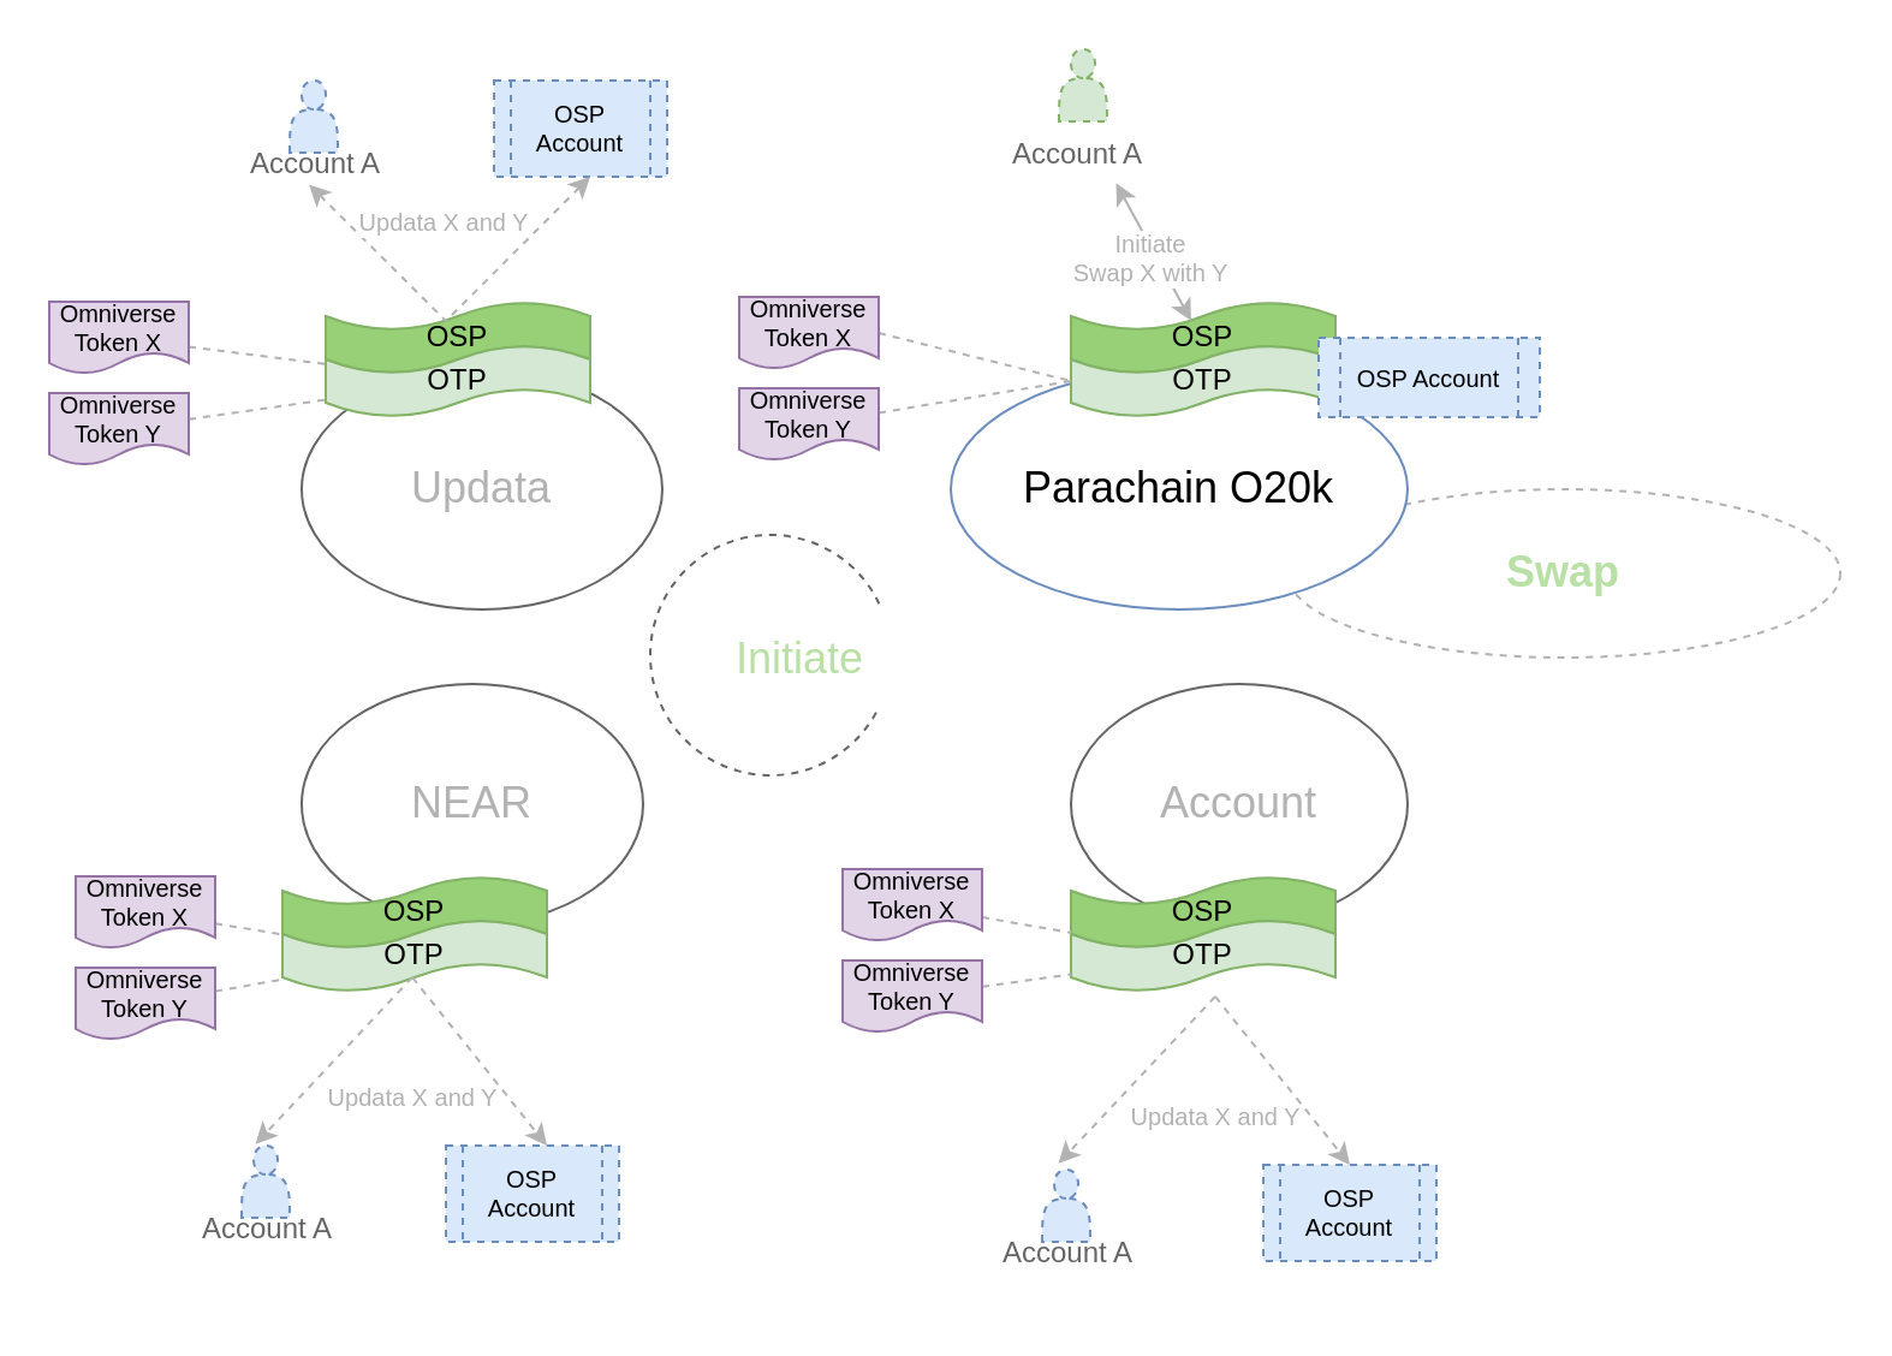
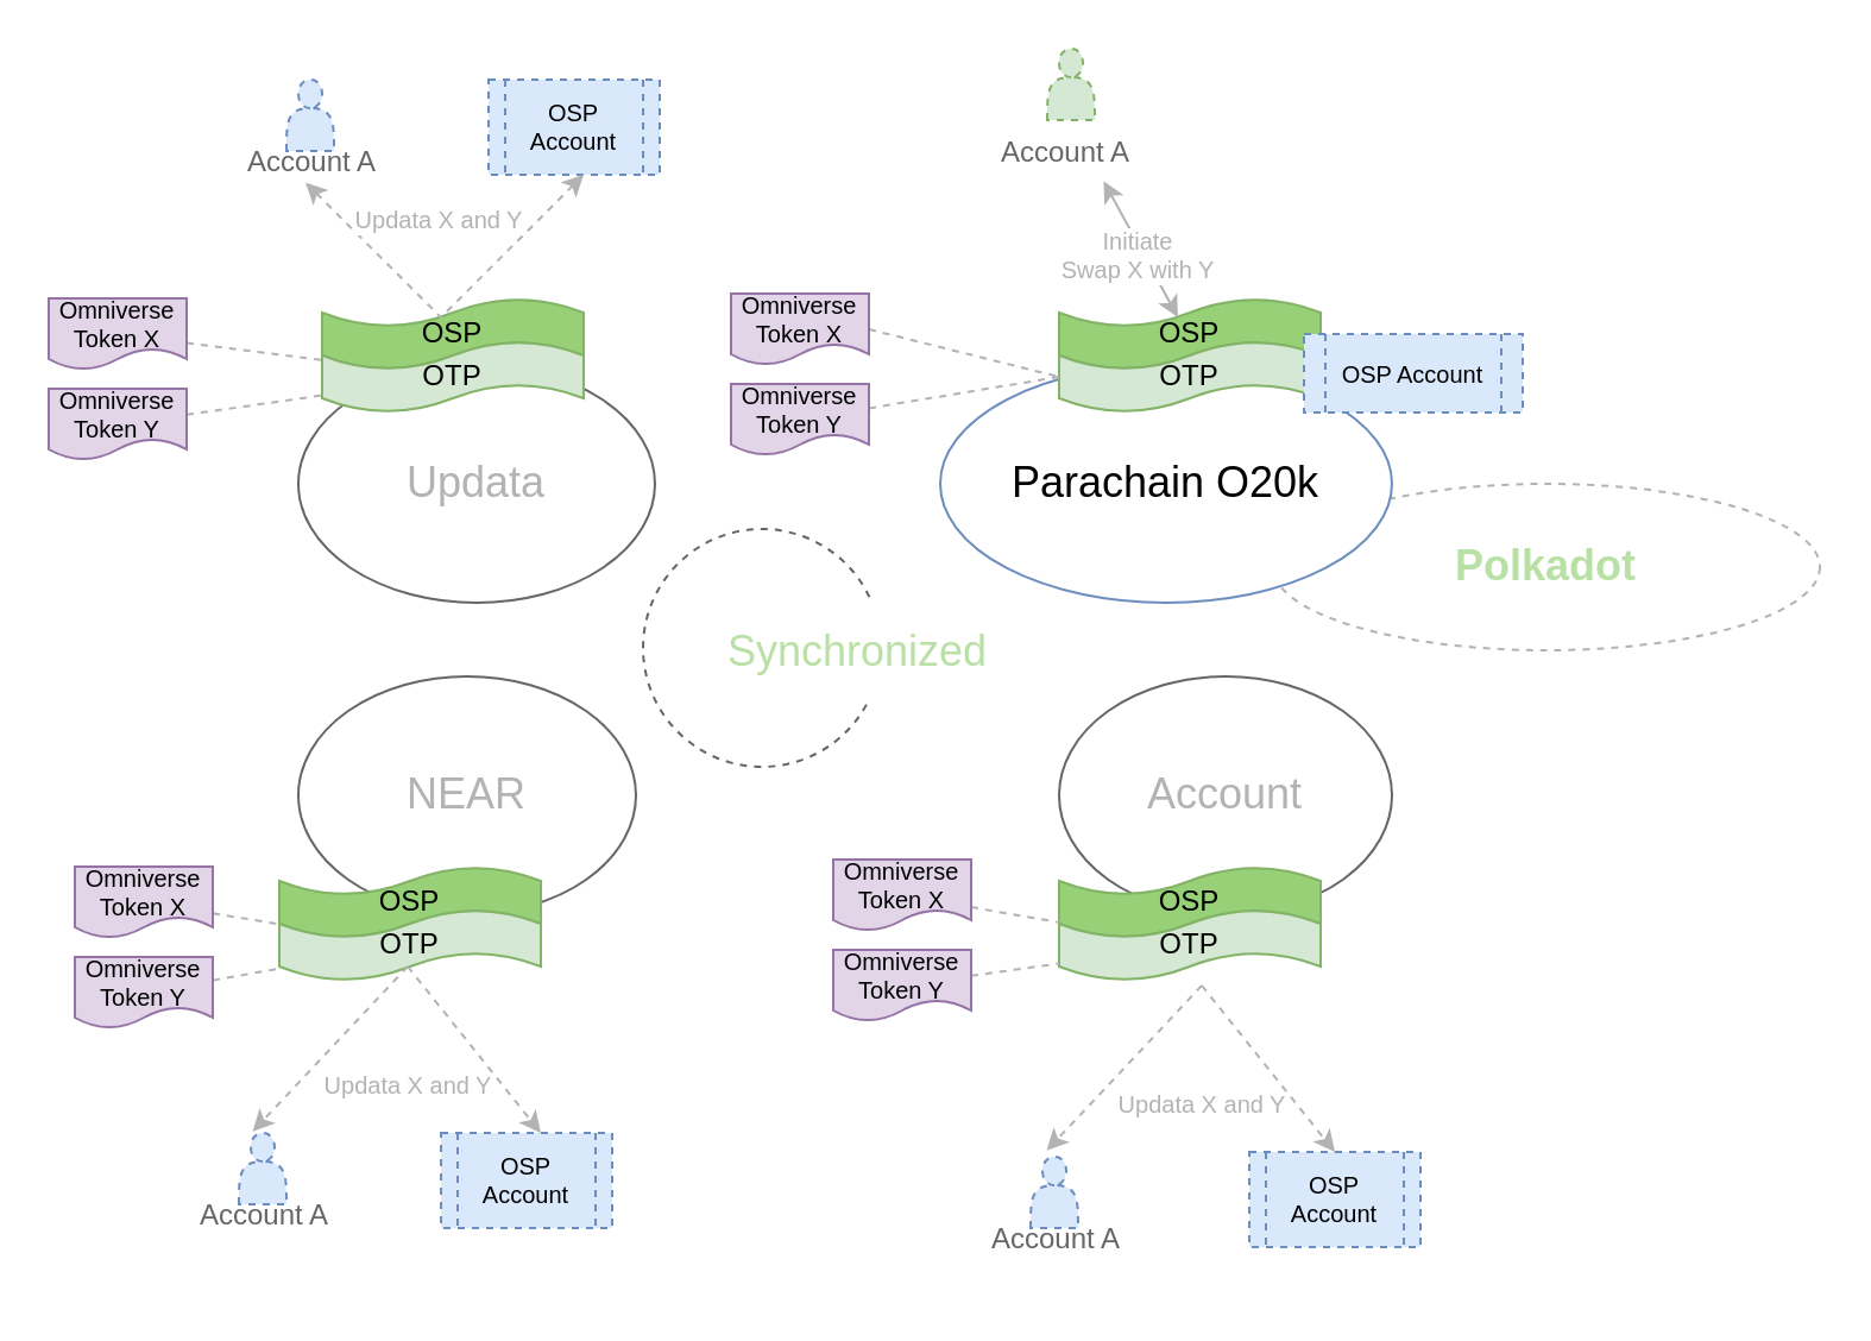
  <mxCell id="0" />
  <mxCell id="1" parent="0" />
- <mxCell id="2" value="&lt;font color=&quot;#b9e0a5&quot;&gt;&lt;b&gt;Swap&lt;/b&gt;&lt;/font&gt;" style="ellipse;whiteSpace=wrap;html=1;fillColor=none;fontSize=18;strokeColor=#B3B3B3;fontColor=#B3B3B3;dashed=1;" parent="1" vertex="1"><mxGeometry x="535" y="203" width="230" height="70" as="geometry" /></mxCell>
+ <mxCell id="2" value="&lt;font color=&quot;#b9e0a5&quot;&gt;&lt;b&gt;Polkadot&lt;/b&gt;&lt;/font&gt;" style="ellipse;whiteSpace=wrap;html=1;fillColor=none;fontSize=18;strokeColor=#B3B3B3;fontColor=#B3B3B3;dashed=1;" parent="1" vertex="1"><mxGeometry x="535" y="203" width="230" height="70" as="geometry" /></mxCell>
  <mxCell id="3" value="Parachain O20k" style="ellipse;whiteSpace=wrap;html=1;fontSize=18;fillColor=#ffffff;strokeColor=#6c8ebf;" parent="1" vertex="1"><mxGeometry x="395" y="153" width="190" height="100" as="geometry" /></mxCell>
  <mxCell id="4" value="Updata" style="ellipse;whiteSpace=wrap;html=1;fontSize=18;fillColor=none;fontColor=#B3B3B3;strokeColor=#666666;" parent="1" vertex="1"><mxGeometry x="125" y="153" width="150" height="100" as="geometry" /></mxCell>
  <mxCell id="5" value="NEAR" style="ellipse;whiteSpace=wrap;html=1;fontSize=18;fillColor=none;fontColor=#B3B3B3;strokeColor=#666666;" parent="1" vertex="1"><mxGeometry x="125" y="284" width="142" height="100" as="geometry" /></mxCell>
  <mxCell id="6" value="Account" style="ellipse;whiteSpace=wrap;html=1;fontSize=18;fillColor=none;fontColor=#B3B3B3;strokeColor=#666666;" parent="1" vertex="1"><mxGeometry x="445" y="284" width="140" height="100" as="geometry" /></mxCell>
  <mxCell id="7" value="OSP Account" style="shape=process;whiteSpace=wrap;html=1;backgroundOutline=1;dashed=1;strokeColor=#6c8ebf;fontSize=10;fillColor=#dae8fc;" parent="1" vertex="1"><mxGeometry x="525" y="484" width="72" height="40" as="geometry" /></mxCell>
  <mxCell id="8" value="" style="group" parent="1" vertex="1" connectable="0"><mxGeometry x="270" y="222" width="180" height="100" as="geometry" /></mxCell>
  <mxCell id="9" value="" style="verticalLabelPosition=bottom;verticalAlign=top;html=1;shape=mxgraph.basic.arc;startAngle=0.329;endAngle=0.186;strokeColor=#666666;fontSize=10;fontColor=#666666;fillColor=default;dashed=1;" parent="8" vertex="1"><mxGeometry width="100" height="100" as="geometry" /></mxCell>
- <mxCell id="10" value="Initiate" style="text;strokeColor=none;fillColor=none;align=left;verticalAlign=top;spacingLeft=4;spacingRight=4;overflow=hidden;rotatable=0;points=[[0,0.5],[1,0.5]];portConstraint=eastwest;dashed=1;fontSize=18;fontColor=#B9E0A5;" parent="8" vertex="1"><mxGeometry x="30" y="34" width="150" height="26" as="geometry" /></mxCell>
+ <mxCell id="10" value="Synchronized" style="text;strokeColor=none;fillColor=none;align=left;verticalAlign=top;spacingLeft=4;spacingRight=4;overflow=hidden;rotatable=0;points=[[0,0.5],[1,0.5]];portConstraint=eastwest;dashed=1;fontSize=18;fontColor=#B9E0A5;" parent="8" vertex="1"><mxGeometry x="30" y="34" width="150" height="26" as="geometry" /></mxCell>
  <mxCell id="11" value="" style="group" parent="1" vertex="1" connectable="0"><mxGeometry x="135" y="125" width="110" height="48" as="geometry" /></mxCell>
  <mxCell id="12" value="OSP" style="shape=tape;whiteSpace=wrap;html=1;strokeColor=#82b366;fontSize=12;fillColor=#97D077;" parent="11" vertex="1"><mxGeometry width="110" height="30" as="geometry" /></mxCell>
  <mxCell id="13" value="OTP" style="shape=tape;whiteSpace=wrap;html=1;strokeColor=#82b366;fontSize=12;fillColor=#d5e8d4;" parent="11" vertex="1"><mxGeometry y="18" width="110" height="30" as="geometry" /></mxCell>
  <mxCell id="14" value="Updata X and Y" style="endArrow=none;html=1;rounded=0;fontSize=10;fontColor=#B3B3B3;strokeColor=#B3B3B3;exitX=0.429;exitY=1.392;exitDx=0;exitDy=0;exitPerimeter=0;startArrow=classic;startFill=1;endFill=0;dashed=1;" parent="11" source="50" edge="1"><mxGeometry x="0.259" y="28" width="50" height="50" relative="1" as="geometry"><mxPoint x="-30.0" y="-42.0" as="sourcePoint" /><mxPoint x="50" y="8" as="targetPoint" /><mxPoint as="offset" /></mxGeometry></mxCell>
  <mxCell id="15" value="" style="group" parent="1" vertex="1" connectable="0"><mxGeometry x="445" y="125" width="110" height="48" as="geometry" /></mxCell>
  <mxCell id="16" value="OSP" style="shape=tape;whiteSpace=wrap;html=1;strokeColor=#82b366;fontSize=12;fillColor=#97D077;" parent="15" vertex="1"><mxGeometry width="110" height="30" as="geometry" /></mxCell>
  <mxCell id="17" value="OTP" style="shape=tape;whiteSpace=wrap;html=1;strokeColor=#82b366;fontSize=12;fillColor=#d5e8d4;" parent="15" vertex="1"><mxGeometry y="18" width="110" height="30" as="geometry" /></mxCell>
  <mxCell id="18" value="" style="group" parent="1" vertex="1" connectable="0"><mxGeometry x="117" y="364" width="110" height="48" as="geometry" /></mxCell>
  <mxCell id="19" value="OSP" style="shape=tape;whiteSpace=wrap;html=1;strokeColor=#82b366;fontSize=12;fillColor=#97D077;" parent="18" vertex="1"><mxGeometry width="110" height="30" as="geometry" /></mxCell>
  <mxCell id="20" value="OTP" style="shape=tape;whiteSpace=wrap;html=1;strokeColor=#82b366;fontSize=12;fillColor=#d5e8d4;" parent="18" vertex="1"><mxGeometry y="18" width="110" height="30" as="geometry" /></mxCell>
  <mxCell id="21" value="" style="group" parent="1" vertex="1" connectable="0"><mxGeometry x="445" y="364" width="110" height="48" as="geometry" /></mxCell>
  <mxCell id="22" value="OSP" style="shape=tape;whiteSpace=wrap;html=1;strokeColor=#82b366;fontSize=12;fillColor=#97D077;" parent="21" vertex="1"><mxGeometry width="110" height="30" as="geometry" /></mxCell>
  <mxCell id="23" value="OTP" style="shape=tape;whiteSpace=wrap;html=1;strokeColor=#82b366;fontSize=12;fillColor=#d5e8d4;" parent="21" vertex="1"><mxGeometry y="18" width="110" height="30" as="geometry" /></mxCell>
  <mxCell id="24" value="OSP Account" style="shape=process;whiteSpace=wrap;html=1;backgroundOutline=1;dashed=1;strokeColor=#6c8ebf;fontSize=10;fillColor=#dae8fc;" parent="1" vertex="1"><mxGeometry x="548" y="140" width="92" height="33" as="geometry" /></mxCell>
  <mxCell id="25" value="" style="group" parent="1" vertex="1" connectable="0"><mxGeometry x="415" y="20" width="70" height="56" as="geometry" /></mxCell>
  <mxCell id="26" value="" style="shape=actor;whiteSpace=wrap;html=1;dashed=1;fontSize=18;fillColor=#d5e8d4;strokeColor=#82b366;" parent="25" vertex="1"><mxGeometry x="25" width="20" height="30" as="geometry" /></mxCell>
  <mxCell id="27" value="Account A" style="text;strokeColor=none;fillColor=none;align=left;verticalAlign=top;spacingLeft=4;spacingRight=4;overflow=hidden;rotatable=0;points=[[0,0.5],[1,0.5]];portConstraint=eastwest;dashed=1;fontSize=12;fontColor=#666666;" parent="25" vertex="1"><mxGeometry y="30" width="70" height="26" as="geometry" /></mxCell>
  <mxCell id="28" value="Initiate&lt;br&gt;Swap X with Y" style="endArrow=classic;html=1;rounded=0;fontSize=10;fontColor=#B3B3B3;strokeColor=#B3B3B3;exitX=0.696;exitY=0.989;exitDx=0;exitDy=0;exitPerimeter=0;startArrow=classic;startFill=1;" parent="1" source="27" edge="1"><mxGeometry x="0.035" y="-2" width="50" height="50" relative="1" as="geometry"><mxPoint x="575" y="43" as="sourcePoint" /><mxPoint x="495" y="133" as="targetPoint" /><Array as="points"><mxPoint x="495" y="133" /></Array><mxPoint as="offset" /></mxGeometry></mxCell>
  <mxCell id="29" value="" style="edgeStyle=none;rounded=0;orthogonalLoop=1;jettySize=auto;html=1;dashed=1;strokeColor=#B3B3B3;fontSize=10;fontColor=#B3B3B3;startArrow=none;startFill=0;endArrow=none;endFill=0;entryX=0;entryY=0.5;entryDx=0;entryDy=0;entryPerimeter=0;exitX=1;exitY=0.5;exitDx=0;exitDy=0;" parent="1" source="30" target="17" edge="1"><mxGeometry relative="1" as="geometry" /></mxCell>
  <mxCell id="30" value="Omniverse Token X" style="shape=document;whiteSpace=wrap;html=1;boundedLbl=1;fontSize=10;fillColor=#e1d5e7;strokeColor=#9673a6;" parent="1" vertex="1"><mxGeometry x="307" y="123" width="58" height="30" as="geometry" /></mxCell>
  <mxCell id="31" value="" style="edgeStyle=none;rounded=0;orthogonalLoop=1;jettySize=auto;html=1;dashed=1;strokeColor=#B3B3B3;fontSize=10;fontColor=#B3B3B3;startArrow=none;startFill=0;endArrow=none;endFill=0;" parent="1" source="32" edge="1"><mxGeometry relative="1" as="geometry"><mxPoint x="445" y="158" as="targetPoint" /></mxGeometry></mxCell>
  <mxCell id="32" value="Omniverse Token Y" style="shape=document;whiteSpace=wrap;html=1;boundedLbl=1;fontSize=10;fillColor=#e1d5e7;strokeColor=#9673a6;" parent="1" vertex="1"><mxGeometry x="307" y="161" width="58" height="30" as="geometry" /></mxCell>
  <mxCell id="33" value="" style="edgeStyle=none;rounded=0;orthogonalLoop=1;jettySize=auto;html=1;dashed=1;strokeColor=#B3B3B3;fontSize=10;fontColor=#B3B3B3;startArrow=none;startFill=0;endArrow=none;endFill=0;" parent="1" source="34" target="13" edge="1"><mxGeometry relative="1" as="geometry" /></mxCell>
  <mxCell id="34" value="Omniverse Token X" style="shape=document;whiteSpace=wrap;html=1;boundedLbl=1;fontSize=10;fillColor=#e1d5e7;strokeColor=#9673a6;" parent="1" vertex="1"><mxGeometry x="20" y="125" width="58" height="30" as="geometry" /></mxCell>
  <mxCell id="35" value="" style="edgeStyle=none;rounded=0;orthogonalLoop=1;jettySize=auto;html=1;dashed=1;strokeColor=#B3B3B3;fontSize=10;fontColor=#B3B3B3;startArrow=none;startFill=0;endArrow=none;endFill=0;" parent="1" source="36" target="13" edge="1"><mxGeometry relative="1" as="geometry" /></mxCell>
  <mxCell id="36" value="Omniverse Token Y" style="shape=document;whiteSpace=wrap;html=1;boundedLbl=1;fontSize=10;fillColor=#e1d5e7;strokeColor=#9673a6;" parent="1" vertex="1"><mxGeometry x="20" y="163" width="58" height="30" as="geometry" /></mxCell>
  <mxCell id="37" value="" style="edgeStyle=none;rounded=0;orthogonalLoop=1;jettySize=auto;html=1;dashed=1;strokeColor=#B3B3B3;fontSize=10;fontColor=#B3B3B3;startArrow=none;startFill=0;endArrow=none;endFill=0;" parent="1" source="38" target="20" edge="1"><mxGeometry relative="1" as="geometry" /></mxCell>
  <mxCell id="38" value="Omniverse Token X" style="shape=document;whiteSpace=wrap;html=1;boundedLbl=1;fontSize=10;fillColor=#e1d5e7;strokeColor=#9673a6;" parent="1" vertex="1"><mxGeometry x="31" y="364" width="58" height="30" as="geometry" /></mxCell>
  <mxCell id="39" value="" style="edgeStyle=none;rounded=0;orthogonalLoop=1;jettySize=auto;html=1;dashed=1;strokeColor=#B3B3B3;fontSize=10;fontColor=#B3B3B3;startArrow=none;startFill=0;endArrow=none;endFill=0;" parent="1" source="40" target="20" edge="1"><mxGeometry relative="1" as="geometry" /></mxCell>
  <mxCell id="40" value="Omniverse Token Y" style="shape=document;whiteSpace=wrap;html=1;boundedLbl=1;fontSize=10;fillColor=#e1d5e7;strokeColor=#9673a6;" parent="1" vertex="1"><mxGeometry x="31" y="402" width="58" height="30" as="geometry" /></mxCell>
  <mxCell id="41" value="" style="edgeStyle=none;rounded=0;orthogonalLoop=1;jettySize=auto;html=1;dashed=1;strokeColor=#B3B3B3;fontSize=10;fontColor=#B3B3B3;startArrow=none;startFill=0;endArrow=none;endFill=0;" parent="1" source="42" target="23" edge="1"><mxGeometry relative="1" as="geometry" /></mxCell>
  <mxCell id="42" value="Omniverse Token X" style="shape=document;whiteSpace=wrap;html=1;boundedLbl=1;fontSize=10;fillColor=#e1d5e7;strokeColor=#9673a6;" parent="1" vertex="1"><mxGeometry x="350" y="361" width="58" height="30" as="geometry" /></mxCell>
  <mxCell id="43" value="" style="edgeStyle=none;rounded=0;orthogonalLoop=1;jettySize=auto;html=1;dashed=1;strokeColor=#B3B3B3;fontSize=10;fontColor=#B3B3B3;startArrow=none;startFill=0;endArrow=none;endFill=0;" parent="1" source="44" target="23" edge="1"><mxGeometry relative="1" as="geometry" /></mxCell>
  <mxCell id="44" value="Omniverse Token Y" style="shape=document;whiteSpace=wrap;html=1;boundedLbl=1;fontSize=10;fillColor=#e1d5e7;strokeColor=#9673a6;" parent="1" vertex="1"><mxGeometry x="350" y="399" width="58" height="30" as="geometry" /></mxCell>
  <mxCell id="45" value="" style="group" parent="1" vertex="1" connectable="0"><mxGeometry x="75" y="476" width="70" height="56" as="geometry" /></mxCell>
  <mxCell id="46" value="" style="shape=actor;whiteSpace=wrap;html=1;dashed=1;fontSize=18;fillColor=#dae8fc;strokeColor=#6c8ebf;" parent="45" vertex="1"><mxGeometry x="25" width="20" height="30" as="geometry" /></mxCell>
  <mxCell id="47" value="Account A" style="text;strokeColor=none;fillColor=none;align=left;verticalAlign=top;spacingLeft=4;spacingRight=4;overflow=hidden;rotatable=0;points=[[0,0.5],[1,0.5]];portConstraint=eastwest;dashed=1;fontSize=12;fontColor=#666666;" parent="45" vertex="1"><mxGeometry x="3" y="21" width="70" height="16" as="geometry" /></mxCell>
  <mxCell id="48" value="" style="group" parent="1" vertex="1" connectable="0"><mxGeometry x="95" y="33" width="70" height="56" as="geometry" /></mxCell>
  <mxCell id="49" value="" style="shape=actor;whiteSpace=wrap;html=1;dashed=1;fontSize=18;fillColor=#dae8fc;strokeColor=#6c8ebf;" parent="48" vertex="1"><mxGeometry x="25" width="20" height="30" as="geometry" /></mxCell>
  <mxCell id="50" value="Account A" style="text;strokeColor=none;fillColor=none;align=left;verticalAlign=top;spacingLeft=4;spacingRight=4;overflow=hidden;rotatable=0;points=[[0,0.5],[1,0.5]];portConstraint=eastwest;dashed=1;fontSize=12;fontColor=#666666;" parent="48" vertex="1"><mxGeometry x="3" y="21" width="70" height="16" as="geometry" /></mxCell>
  <mxCell id="51" value="" style="group" parent="1" vertex="1" connectable="0"><mxGeometry x="408" y="486" width="70" height="56" as="geometry" /></mxCell>
  <mxCell id="52" value="" style="shape=actor;whiteSpace=wrap;html=1;dashed=1;fontSize=18;fillColor=#dae8fc;strokeColor=#6c8ebf;" parent="51" vertex="1"><mxGeometry x="25" width="20" height="30" as="geometry" /></mxCell>
  <mxCell id="53" value="Account A" style="text;strokeColor=none;fillColor=none;align=left;verticalAlign=top;spacingLeft=4;spacingRight=4;overflow=hidden;rotatable=0;points=[[0,0.5],[1,0.5]];portConstraint=eastwest;dashed=1;fontSize=12;fontColor=#666666;" parent="51" vertex="1"><mxGeometry x="3" y="21" width="70" height="16" as="geometry" /></mxCell>
  <mxCell id="54" value="Updata X and Y" style="endArrow=classic;html=1;rounded=0;fontSize=10;fontColor=#B3B3B3;entryX=0.34;entryY=-0.087;entryDx=0;entryDy=0;strokeColor=#B3B3B3;startArrow=none;startFill=0;entryPerimeter=0;dashed=1;" parent="1" target="52" edge="1"><mxGeometry x="-0.235" y="34" width="50" height="50" relative="1" as="geometry"><mxPoint x="505" y="414" as="sourcePoint" /><mxPoint x="469" y="482" as="targetPoint" /><mxPoint as="offset" /></mxGeometry></mxCell>
  <mxCell id="55" value="OSP Account" style="shape=process;whiteSpace=wrap;html=1;backgroundOutline=1;dashed=1;strokeColor=#6c8ebf;fontSize=10;fillColor=#dae8fc;" parent="1" vertex="1"><mxGeometry x="205" y="33" width="72" height="40" as="geometry" /></mxCell>
  <mxCell id="56" value="OSP Account" style="shape=process;whiteSpace=wrap;html=1;backgroundOutline=1;dashed=1;strokeColor=#6c8ebf;fontSize=10;fillColor=#dae8fc;" parent="1" vertex="1"><mxGeometry x="185" y="476" width="72" height="40" as="geometry" /></mxCell>
  <mxCell id="57" value="" style="endArrow=classic;html=1;rounded=0;fontSize=10;fontColor=#B3B3B3;entryX=0.5;entryY=0;entryDx=0;entryDy=0;strokeColor=#B3B3B3;startArrow=none;startFill=0;dashed=1;" parent="1" target="7" edge="1"><mxGeometry width="50" height="50" relative="1" as="geometry"><mxPoint x="505" y="414" as="sourcePoint" /><mxPoint x="645" y="469.39" as="targetPoint" /></mxGeometry></mxCell>
  <mxCell id="58" value="Updata X and Y" style="endArrow=classic;html=1;rounded=0;fontSize=10;fontColor=#B3B3B3;entryX=0.34;entryY=-0.087;entryDx=0;entryDy=0;strokeColor=#B3B3B3;startArrow=none;startFill=0;entryPerimeter=0;dashed=1;" parent="1" edge="1"><mxGeometry x="-0.235" y="34" width="50" height="50" relative="1" as="geometry"><mxPoint x="171" y="406" as="sourcePoint" /><mxPoint x="105.8" y="475.39" as="targetPoint" /><mxPoint as="offset" /></mxGeometry></mxCell>
  <mxCell id="59" value="" style="endArrow=classic;html=1;rounded=0;fontSize=10;fontColor=#B3B3B3;entryX=0.5;entryY=0;entryDx=0;entryDy=0;strokeColor=#B3B3B3;startArrow=none;startFill=0;dashed=1;" parent="1" edge="1"><mxGeometry width="50" height="50" relative="1" as="geometry"><mxPoint x="171" y="406" as="sourcePoint" /><mxPoint x="227" y="476" as="targetPoint" /></mxGeometry></mxCell>
  <mxCell id="60" value="" style="endArrow=none;html=1;rounded=0;fontSize=10;fontColor=#B3B3B3;strokeColor=#B3B3B3;startArrow=classic;startFill=1;endFill=0;dashed=1;" parent="1" edge="1"><mxGeometry width="50" height="50" relative="1" as="geometry"><mxPoint x="245" y="73" as="sourcePoint" /><mxPoint x="185" y="133" as="targetPoint" /></mxGeometry></mxCell>
